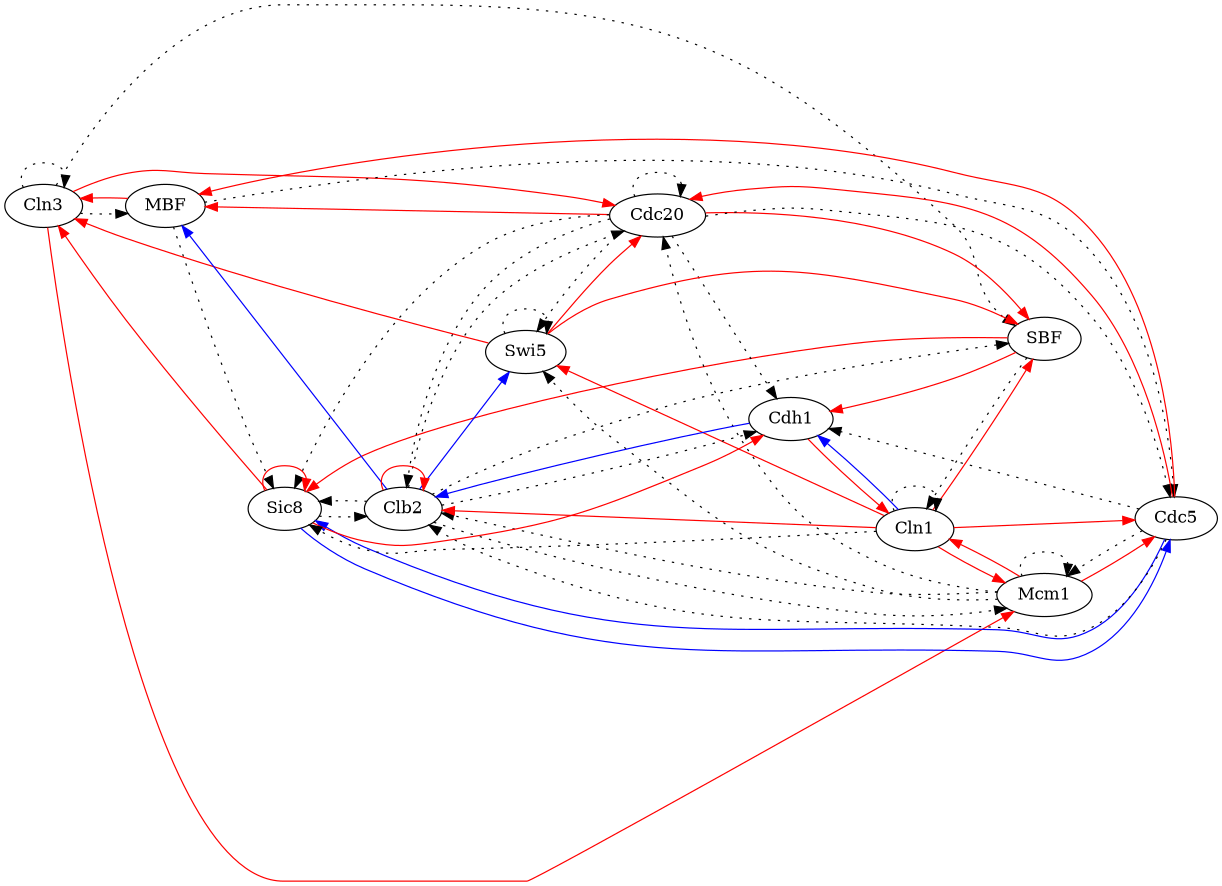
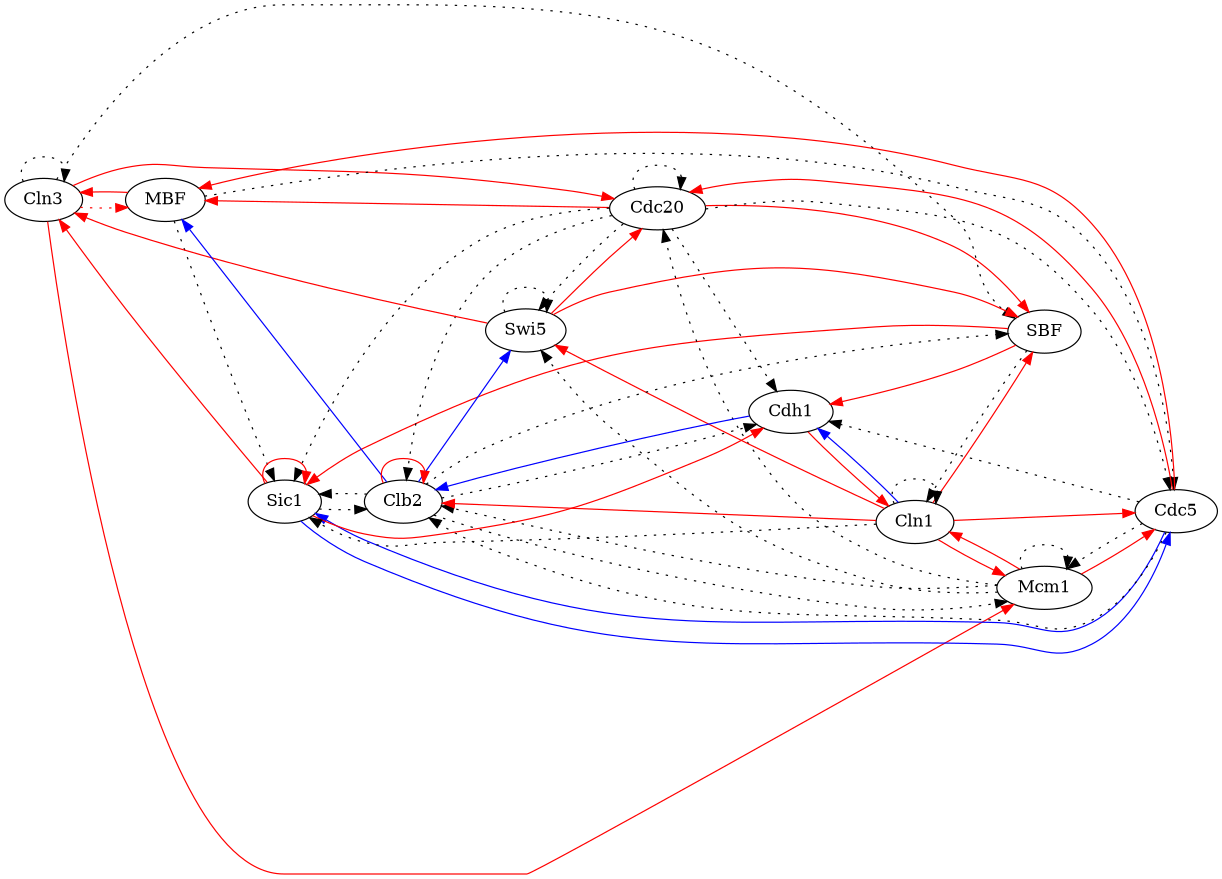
  digraph {
    rankdir=LR
    n1 [label=Cln3]
    n2 [label=MBF]
    n3 [label=SBF]
    n4 [label=Cdc20]
    n5 [label=Mcm1]
    n6 [label=Cdc5]
-   n7 [label=Sic8]
+   n7 [label=Sic1]
    n8 [label=Cln1]
    n9 [label=Cdh1]
    n10 [label=Swi5]
    n11 [label=Clb2]
    n1 -> n1 [style=dotted]
-   n1 -> n2 [style=dotted]
+   n1 -> n2 [style=dotted color=red]
    n1 -> n3 [style=dotted]
    n1 -> n4 [color=red]
    n1 -> n5 [color=red]
    n2 -> n1 [color=red]
    n2 -> n6 [style=dotted]
    n2 -> n7 [style=dotted]
    n3 -> n7 [color=red]
    n3 -> n8 [style=dotted]
    n3 -> n9 [color=red]
    n4 -> n2 [color=red]
    n4 -> n3 [color=red]
    n4 -> n4 [style=dotted]
    n4 -> n6 [style=dotted]
    n4 -> n7 [style=dotted]
    n4 -> n9 [style=dotted]
    n4 -> n10 [style=dotted]
    n4 -> n11 [style=dotted]
    n5 -> n4 [style=dotted]
    n5 -> n5 [style=dotted]
    n5 -> n6 [color=red]
    n5 -> n8 [color=red]
    n5 -> n10 [style=dotted]
    n5 -> n11 [style=dotted]
    n6 -> n2 [color=red]
    n6 -> n4 [color=red]
    n6 -> n5 [style=dotted]
    n6 -> n7 [color=blue]
    n6 -> n9 [style=dotted]
    n6 -> n11 [style=dotted]
    n7 -> n1 [color=red]
    n7 -> n6 [color=blue]
    n7 -> n7 [color=red]
    n7 -> n9 [color=red]
    n7 -> n11 [style=dotted]
    n8 -> n3 [color=red]
    n8 -> n5 [color=red]
    n8 -> n6 [color=red]
    n8 -> n7 [style=dotted]
    n8 -> n8 [style=dotted]
    n8 -> n9 [color=blue]
    n8 -> n10 [color=red]
    n8 -> n11 [color=red]
    n9 -> n8 [color=red]
    n9 -> n11 [color=blue]
    n10 -> n1 [color=red]
    n10 -> n3 [color=red]
    n10 -> n4 [color=red]
    n10 -> n10 [style=dotted]
    n11 -> n2 [color=blue]
    n11 -> n3 [style=dotted]
-   n11 -> n4 [style=dotted]
    n11 -> n5 [style=dotted]
    n11 -> n7 [style=dotted]
    n11 -> n9 [style=dotted]
    n11 -> n10 [color=blue]
    n11 -> n11 [color=red]
  }
